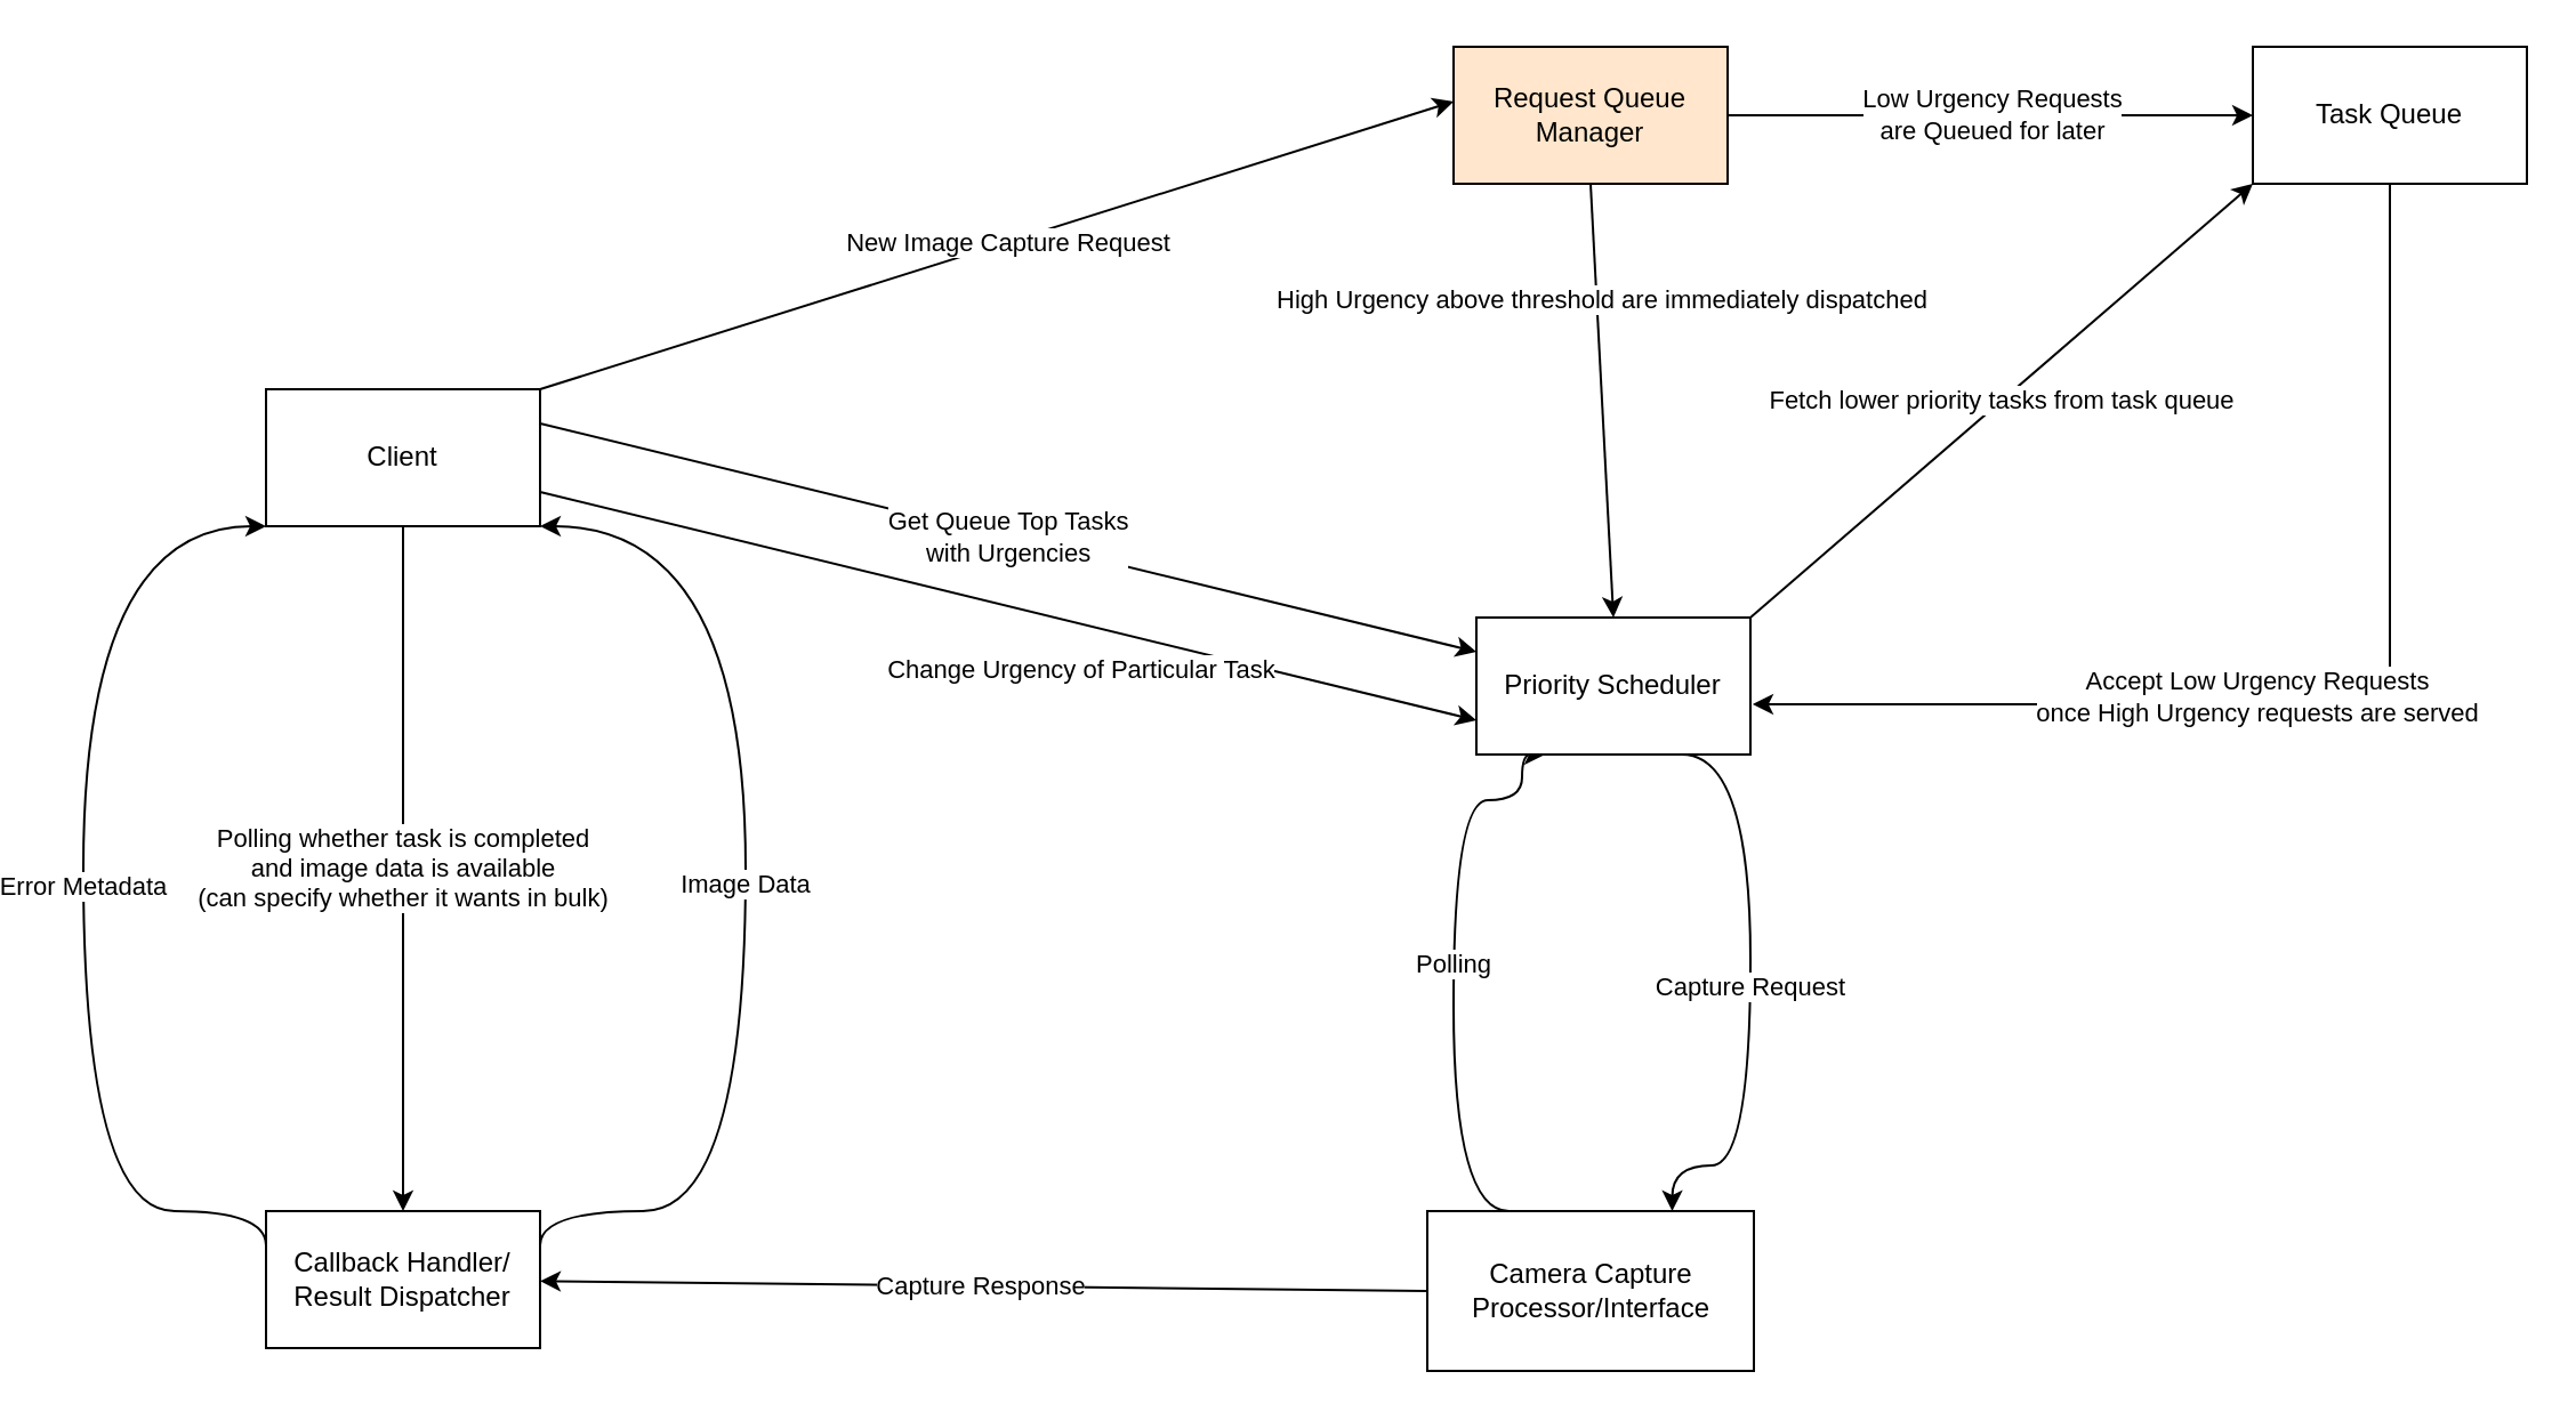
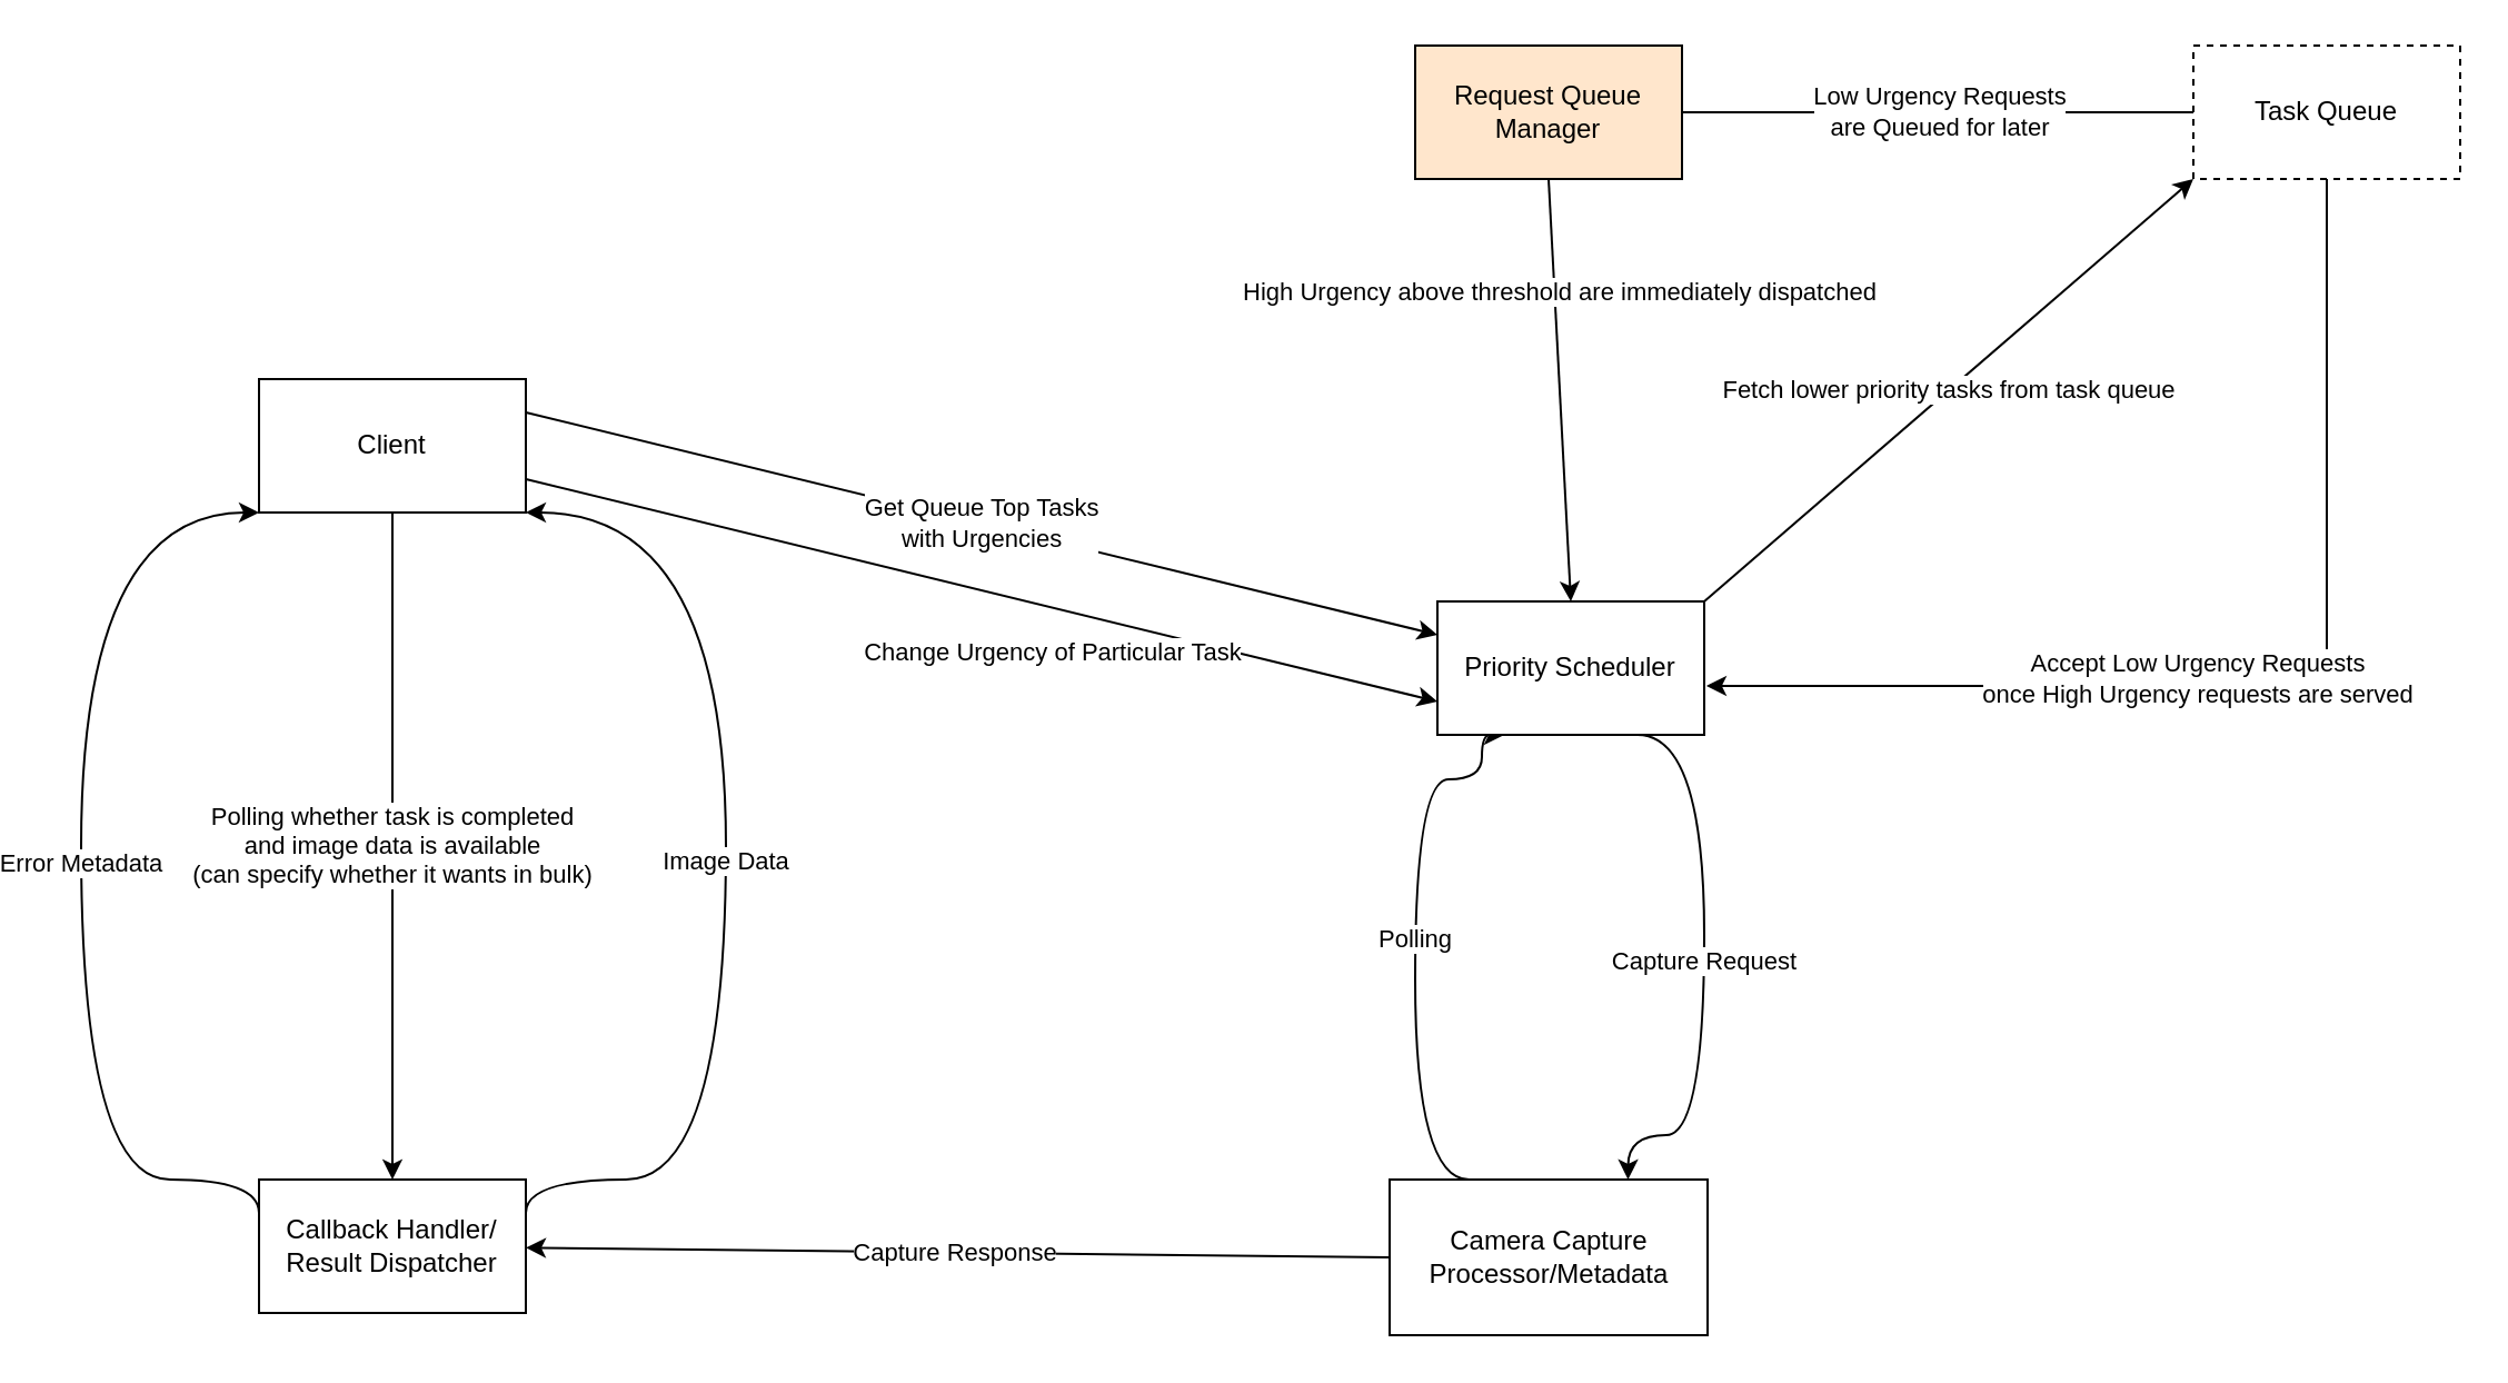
  <mxCell id="0" />
  <mxCell id="1" parent="0" />
  <mxCell id="2" value="Capture Response" style="rounded=0;orthogonalLoop=1;jettySize=auto;html=1;exitX=0;exitY=0.5;exitDx=0;exitDy=0;" edge="1" parent="1" source="4" target="24"><mxGeometry x="0.007" relative="1" as="geometry"><mxPoint x="460" y="400" as="targetPoint" /><mxPoint as="offset" /></mxGeometry></mxCell>
  <mxCell id="3" value="Polling" style="edgeStyle=orthogonalEdgeStyle;rounded=0;orthogonalLoop=1;jettySize=auto;html=1;exitX=0.25;exitY=0;exitDx=0;exitDy=0;entryX=0.25;entryY=1;entryDx=0;entryDy=0;curved=1;" edge="1" parent="1" source="4" target="7"><mxGeometry relative="1" as="geometry"><Array as="points"><mxPoint x="620" y="530" /><mxPoint x="620" y="350" /><mxPoint x="650" y="350" /></Array></mxGeometry></mxCell>
- <mxCell id="4" value="Camera Capture Processor/Interface" style="rounded=0;whiteSpace=wrap;html=1;" vertex="1" parent="1"><mxGeometry x="608.5" y="530" width="143" height="70" as="geometry" /></mxCell>
+ <mxCell id="4" value="Camera Capture Processor/Metadata" style="rounded=0;whiteSpace=wrap;html=1;" vertex="1" parent="1"><mxGeometry x="608.5" y="530" width="143" height="70" as="geometry" /></mxCell>
  <mxCell id="5" value="Capture Request" style="rounded=0;orthogonalLoop=1;jettySize=auto;html=1;exitX=0.75;exitY=1;exitDx=0;exitDy=0;entryX=0.75;entryY=0;entryDx=0;entryDy=0;edgeStyle=orthogonalEdgeStyle;curved=1;" edge="1" parent="1" source="7" target="4"><mxGeometry relative="1" as="geometry"><Array as="points"><mxPoint x="750" y="330" /><mxPoint x="750" y="510" /><mxPoint x="716" y="510" /></Array></mxGeometry></mxCell>
  <mxCell id="6" value="Fetch lower priority tasks from task queue" style="rounded=0;orthogonalLoop=1;jettySize=auto;html=1;exitX=1;exitY=0;exitDx=0;exitDy=0;entryX=0;entryY=1;entryDx=0;entryDy=0;" edge="1" parent="1" source="7" target="19"><mxGeometry relative="1" as="geometry" /></mxCell>
  <mxCell id="7" value="Priority Scheduler" style="rounded=0;whiteSpace=wrap;html=1;" vertex="1" parent="1"><mxGeometry x="630" y="270" width="120" height="60" as="geometry" /></mxCell>
  <mxCell id="8" value="Get Queue Top Tasks &lt;br&gt;with Urgencies" style="rounded=0;orthogonalLoop=1;jettySize=auto;html=1;exitX=1;exitY=0.25;exitDx=0;exitDy=0;entryX=0;entryY=0.25;entryDx=0;entryDy=0;" edge="1" parent="1" source="11" target="7"><mxGeometry relative="1" as="geometry" /></mxCell>
  <mxCell id="9" value="Change Urgency of Particular Task" style="rounded=0;orthogonalLoop=1;jettySize=auto;html=1;exitX=1;exitY=0.75;exitDx=0;exitDy=0;entryX=0;entryY=0.75;entryDx=0;entryDy=0;" edge="1" parent="1" source="11" target="7"><mxGeometry x="0.18" y="-20" relative="1" as="geometry"><mxPoint as="offset" /></mxGeometry></mxCell>
  <mxCell id="10" value="Polling whether task is completed&lt;br&gt;and image data is available&lt;br&gt;(can specify whether it wants in bulk)" style="edgeStyle=orthogonalEdgeStyle;rounded=0;orthogonalLoop=1;jettySize=auto;html=1;exitX=0.5;exitY=1;exitDx=0;exitDy=0;entryX=0.5;entryY=0;entryDx=0;entryDy=0;" edge="1" parent="1" source="11" target="24"><mxGeometry relative="1" as="geometry" /></mxCell>
  <mxCell id="11" value="Client" style="rounded=0;whiteSpace=wrap;html=1;" vertex="1" parent="1"><mxGeometry x="100" y="170" width="120" height="60" as="geometry" /></mxCell>
- <mxCell id="12" style="rounded=0;orthogonalLoop=1;jettySize=auto;html=1;exitX=1;exitY=0.5;exitDx=0;exitDy=0;entryX=0;entryY=0.5;entryDx=0;entryDy=0;" edge="1" parent="1" source="14" target="19"><mxGeometry relative="1" as="geometry" /></mxCell>
+ <mxCell id="12" style="rounded=0;orthogonalLoop=1;jettySize=auto;html=1;exitX=1;exitY=0.5;exitDx=0;exitDy=0;entryX=0;entryY=0.5;entryDx=0;entryDy=0;endArrow=none;" edge="1" parent="1" source="14" target="19"><mxGeometry relative="1" as="geometry" /></mxCell>
  <mxCell id="13" value="Low Urgency Requests &lt;br&gt;are Queued for later" style="edgeLabel;html=1;align=center;verticalAlign=middle;resizable=0;points=[];" vertex="1" connectable="0" parent="12"><mxGeometry y="1" relative="1" as="geometry"><mxPoint as="offset" /></mxGeometry></mxCell>
  <mxCell id="14" value="Request Queue Manager" style="rounded=0;whiteSpace=wrap;html=1;fillColor=#ffe6cc;" vertex="1" parent="1"><mxGeometry x="620" y="20" width="120" height="60" as="geometry" /></mxCell>
- <mxCell id="15" value="" style="endArrow=classic;html=1;rounded=0;entryX=0;entryY=0.4;entryDx=0;entryDy=0;entryPerimeter=0;exitX=1;exitY=0;exitDx=0;exitDy=0;" edge="1" parent="1" source="11" target="14"><mxGeometry width="50" height="50" relative="1" as="geometry"><mxPoint x="660" y="340" as="sourcePoint" /><mxPoint x="710" y="290" as="targetPoint" /></mxGeometry></mxCell>
- <mxCell id="16" value="New Image Capture Request" style="edgeLabel;html=1;align=center;verticalAlign=middle;resizable=0;points=[];" vertex="1" connectable="0" parent="15"><mxGeometry x="0.019" relative="1" as="geometry"><mxPoint as="offset" /></mxGeometry></mxCell>
  <mxCell id="17" value="" style="endArrow=classic;html=1;rounded=0;exitX=0.5;exitY=1;exitDx=0;exitDy=0;entryX=0.5;entryY=0;entryDx=0;entryDy=0;" edge="1" parent="1" source="14" target="7"><mxGeometry width="50" height="50" relative="1" as="geometry"><mxPoint x="660" y="340" as="sourcePoint" /><mxPoint x="710" y="290" as="targetPoint" /></mxGeometry></mxCell>
  <mxCell id="18" value="High Urgency above threshold are immediately dispatched" style="edgeLabel;html=1;align=center;verticalAlign=middle;resizable=0;points=[];" vertex="1" connectable="0" parent="17"><mxGeometry x="-0.057" relative="1" as="geometry"><mxPoint y="-39" as="offset" /></mxGeometry></mxCell>
- <mxCell id="19" value="Task Queue" style="rounded=0;whiteSpace=wrap;html=1;" vertex="1" parent="1"><mxGeometry x="970" y="20" width="120" height="60" as="geometry" /></mxCell>
+ <mxCell id="19" value="Task Queue" style="rounded=0;whiteSpace=wrap;html=1;dashed=1;" vertex="1" parent="1"><mxGeometry x="970" y="20" width="120" height="60" as="geometry" /></mxCell>
  <mxCell id="20" style="edgeStyle=orthogonalEdgeStyle;rounded=0;orthogonalLoop=1;jettySize=auto;html=1;exitX=0.5;exitY=1;exitDx=0;exitDy=0;entryX=1.008;entryY=0.633;entryDx=0;entryDy=0;entryPerimeter=0;" edge="1" parent="1" source="19" target="7"><mxGeometry relative="1" as="geometry" /></mxCell>
  <mxCell id="21" value="Accept Low Urgency Requests &lt;br&gt;once High Urgency requests are served" style="edgeLabel;html=1;align=center;verticalAlign=middle;resizable=0;points=[];" vertex="1" connectable="0" parent="20"><mxGeometry x="0.133" y="-3" relative="1" as="geometry"><mxPoint as="offset" /></mxGeometry></mxCell>
  <mxCell id="22" value="Image Data" style="rounded=0;orthogonalLoop=1;jettySize=auto;html=1;exitX=1;exitY=0.25;exitDx=0;exitDy=0;entryX=1;entryY=1;entryDx=0;entryDy=0;edgeStyle=orthogonalEdgeStyle;curved=1;" edge="1" parent="1" source="24" target="11"><mxGeometry relative="1" as="geometry"><Array as="points"><mxPoint x="220" y="530" /><mxPoint x="310" y="530" /><mxPoint x="310" y="230" /></Array></mxGeometry></mxCell>
  <mxCell id="23" value="Error Metadata" style="rounded=0;orthogonalLoop=1;jettySize=auto;html=1;exitX=0;exitY=0.25;exitDx=0;exitDy=0;entryX=0;entryY=1;entryDx=0;entryDy=0;edgeStyle=orthogonalEdgeStyle;curved=1;" edge="1" parent="1" source="24" target="11"><mxGeometry x="-0.001" relative="1" as="geometry"><mxPoint x="340" y="270" as="targetPoint" /><Array as="points"><mxPoint x="100" y="530" /><mxPoint x="20" y="530" /><mxPoint x="20" y="230" /></Array><mxPoint as="offset" /></mxGeometry></mxCell>
  <mxCell id="24" value="Callback Handler/&lt;br&gt;Result Dispatcher" style="rounded=0;whiteSpace=wrap;html=1;" vertex="1" parent="1"><mxGeometry x="100" y="530" width="120" height="60" as="geometry" /></mxCell>
